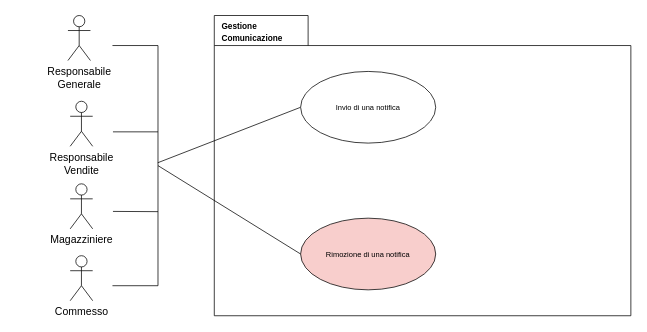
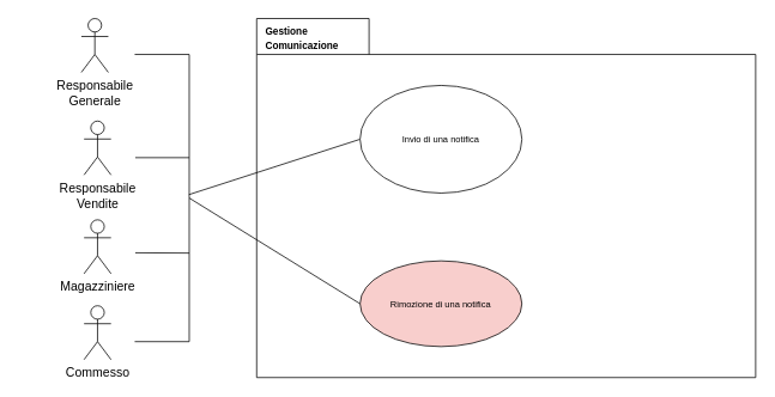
  <mxCell id="0" />
  <mxCell id="1" parent="0" />
  <mxCell id="2" value="" style="shape=folder;fontStyle=1;spacingTop=10;tabWidth=125;tabHeight=40;tabPosition=left;html=1;fontSize=10;" vertex="1" parent="1"><mxGeometry x="285" y="20" width="555" height="400" as="geometry" /></mxCell>
  <mxCell id="3" value="&lt;div&gt;&lt;font style=&quot;font-size: 14px&quot;&gt;Responsabile&lt;/font&gt;&lt;/div&gt;&lt;div&gt;&lt;font style=&quot;font-size: 14px&quot;&gt;Generale&lt;br&gt;&lt;/font&gt;&lt;/div&gt;" style="shape=umlActor;verticalLabelPosition=bottom;verticalAlign=top;html=1;outlineConnect=0;" vertex="1" parent="1"><mxGeometry x="90" y="20" width="30" height="60" as="geometry" /></mxCell>
  <mxCell id="4" value="&lt;div&gt;&lt;font style=&quot;font-size: 14px&quot;&gt;Responsabile&lt;/font&gt;&lt;/div&gt;&lt;div&gt;&lt;font style=&quot;font-size: 14px&quot;&gt;Vendite&lt;br&gt;&lt;/font&gt;&lt;/div&gt;" style="shape=umlActor;verticalLabelPosition=bottom;verticalAlign=top;html=1;outlineConnect=0;" vertex="1" parent="1"><mxGeometry x="93" y="134.25" width="30" height="60" as="geometry" /></mxCell>
  <mxCell id="5" value="&lt;font style=&quot;font-size: 14px&quot;&gt;Magazziniere&lt;/font&gt;" style="shape=umlActor;verticalLabelPosition=bottom;verticalAlign=top;html=1;outlineConnect=0;" vertex="1" parent="1"><mxGeometry x="93" y="244.25" width="30" height="60" as="geometry" /></mxCell>
  <mxCell id="6" value="&lt;font style=&quot;font-size: 14px&quot;&gt;Commesso&lt;/font&gt;" style="shape=umlActor;verticalLabelPosition=bottom;verticalAlign=top;html=1;outlineConnect=0;" vertex="1" parent="1"><mxGeometry x="93" y="340" width="30" height="60" as="geometry" /></mxCell>
  <mxCell id="7" value="" style="shape=partialRectangle;whiteSpace=wrap;html=1;bottom=1;right=1;left=1;top=0;fillColor=none;routingCenterX=-0.5;rotation=-90;" vertex="1" parent="1"><mxGeometry x="20" y="190" width="320" height="60" as="geometry" /></mxCell>
  <mxCell id="8" value="" style="endArrow=none;html=1;" edge="1" parent="1"><mxGeometry width="50" height="50" relative="1" as="geometry"><mxPoint x="150" y="175" as="sourcePoint" /><mxPoint x="210" y="175" as="targetPoint" /></mxGeometry></mxCell>
  <mxCell id="9" value="" style="endArrow=none;html=1;" edge="1" parent="1"><mxGeometry width="50" height="50" relative="1" as="geometry"><mxPoint x="150" y="281" as="sourcePoint" /><mxPoint x="210" y="281.32" as="targetPoint" /></mxGeometry></mxCell>
  <mxCell id="10" value="&lt;div&gt;&lt;font style=&quot;font-size: 11px&quot;&gt;&lt;b&gt;Gestione Comunicazione&lt;/b&gt;&lt;/font&gt;&lt;/div&gt;" style="text;html=1;strokeColor=none;fillColor=none;align=left;verticalAlign=middle;whiteSpace=wrap;rounded=0;" vertex="1" parent="1"><mxGeometry x="292.5" y="27" width="107.5" height="30" as="geometry" /></mxCell>
  <mxCell id="11" value="" style="endArrow=none;html=1;entryX=0;entryY=0.5;entryDx=0;entryDy=0;exitX=0.512;exitY=0.995;exitDx=0;exitDy=0;exitPerimeter=0;" edge="1" parent="1" source="7" target="13"><mxGeometry width="50" height="50" relative="1" as="geometry"><mxPoint x="290" y="270" as="sourcePoint" /><mxPoint x="325" y="155" as="targetPoint" /></mxGeometry></mxCell>
  <mxCell id="12" value="" style="endArrow=none;html=1;exitX=0.5;exitY=1;exitDx=0;exitDy=0;entryX=0;entryY=0.5;entryDx=0;entryDy=0;" edge="1" parent="1" source="7" target="14"><mxGeometry width="50" height="50" relative="1" as="geometry"><mxPoint x="350" y="250" as="sourcePoint" /><mxPoint x="325" y="290" as="targetPoint" /></mxGeometry></mxCell>
- <mxCell id="13" value="Invio di una notifica" style="ellipse;whiteSpace=wrap;html=1;fontSize=10;" vertex="1" parent="1"><mxGeometry x="400" y="94.5" width="180" height="95.5" as="geometry" /></mxCell>
+ <mxCell id="13" value="Invio di una notifica" style="ellipse;whiteSpace=wrap;html=1;fontSize=10;" vertex="1" parent="1"><mxGeometry x="400" y="94.5" width="180" height="120" as="geometry" /></mxCell>
  <mxCell id="14" value="Rimozione di una notifica" style="ellipse;whiteSpace=wrap;html=1;fontSize=10;fillColor=#f8cecc;" vertex="1" parent="1"><mxGeometry x="400" y="290" width="180" height="95.5" as="geometry" /></mxCell>
